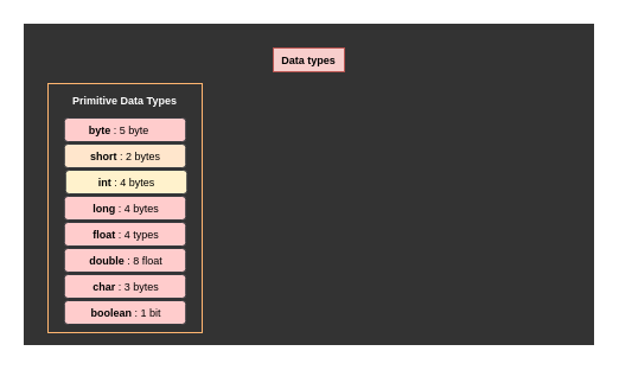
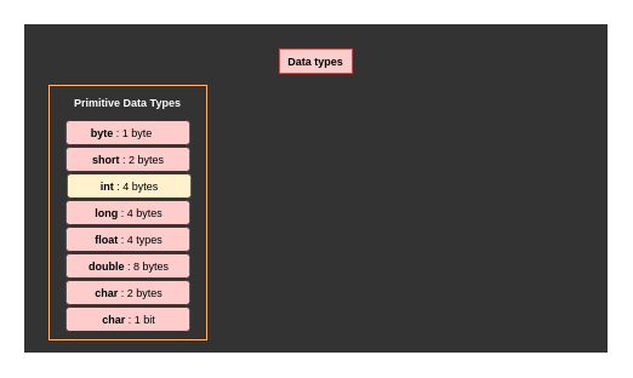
  <mxCell id="0" />
  <mxCell id="1" parent="0" />
  <mxCell id="2" value="" style="rounded=0;whiteSpace=wrap;html=1;fillColor=#333333;strokeColor=#333333;movable=0;resizable=0;rotatable=0;deletable=0;editable=0;locked=1;connectable=0;" vertex="1" parent="1"><mxGeometry width="480" height="270" as="geometry" x="20" y="20" /></mxCell>
  <mxCell id="3" value="&lt;font style=&quot;font-size: 9px;&quot;&gt;&lt;b&gt;Data types&lt;/b&gt;&lt;/font&gt;" style="rounded=0;whiteSpace=wrap;html=1;fillColor=#f8cecc;strokeColor=#b85450;" vertex="1" parent="1"><mxGeometry x="230" y="40" width="60" height="20" as="geometry" /></mxCell>
  <mxCell id="4" value="" style="rounded=0;whiteSpace=wrap;html=1;strokeColor=#FFB570;fillColor=#333333;" vertex="1" parent="1"><mxGeometry x="40" y="70" width="130" height="210" as="geometry" /></mxCell>
  <mxCell id="5" value="" style="rounded=1;whiteSpace=wrap;html=1;fillColor=#ffcccc;strokeColor=#36393d;" vertex="1" parent="1"><mxGeometry x="53.75" y="99" width="102.5" height="20" as="geometry" /></mxCell>
- <mxCell id="6" value="&lt;font style=&quot;font-size: 9px;&quot;&gt;&lt;b style=&quot;&quot;&gt;short&amp;nbsp;&lt;/b&gt;: 2 bytes&lt;/font&gt;" style="rounded=1;whiteSpace=wrap;html=1;fillColor=#ffe6cc;strokeColor=#36393d;" vertex="1" parent="1"><mxGeometry x="53.75" y="121" width="102.5" height="20" as="geometry" /></mxCell>
+ <mxCell id="6" value="&lt;font style=&quot;font-size: 9px;&quot;&gt;&lt;b style=&quot;&quot;&gt;short&amp;nbsp;&lt;/b&gt;: 2 bytes&lt;/font&gt;" style="rounded=1;whiteSpace=wrap;html=1;fillColor=#ffcccc;strokeColor=#36393d;" vertex="1" parent="1"><mxGeometry x="53.75" y="121" width="102.5" height="20" as="geometry" /></mxCell>
  <mxCell id="7" value="&lt;font style=&quot;font-size: 9px;&quot;&gt;&lt;b&gt;int&amp;nbsp;&lt;/b&gt;: 4 bytes&lt;/font&gt;" style="rounded=1;whiteSpace=wrap;html=1;fillColor=#fff2cc;strokeColor=#36393d;" vertex="1" parent="1"><mxGeometry x="54.75" y="143" width="102.5" height="20" as="geometry" /></mxCell>
  <mxCell id="8" value="" style="rounded=1;whiteSpace=wrap;html=1;fillColor=#ffcccc;strokeColor=#36393d;" vertex="1" parent="1"><mxGeometry x="53.75" y="165" width="102.5" height="20" as="geometry" /></mxCell>
  <mxCell id="9" value="" style="rounded=1;whiteSpace=wrap;html=1;fillColor=#ffcccc;strokeColor=#36393d;" vertex="1" parent="1"><mxGeometry x="53.75" y="187" width="102.5" height="20" as="geometry" /></mxCell>
  <mxCell id="10" value="" style="rounded=1;whiteSpace=wrap;html=1;fillColor=#ffcccc;strokeColor=#36393d;" vertex="1" parent="1"><mxGeometry x="53.75" y="209" width="102.5" height="20" as="geometry" /></mxCell>
  <mxCell id="11" value="" style="rounded=1;whiteSpace=wrap;html=1;fillColor=#ffcccc;strokeColor=#36393d;" vertex="1" parent="1"><mxGeometry x="53.75" y="231" width="102.5" height="20" as="geometry" /></mxCell>
  <mxCell id="12" value="" style="rounded=1;whiteSpace=wrap;html=1;fillColor=#ffcccc;strokeColor=#36393d;" vertex="1" parent="1"><mxGeometry x="53.75" y="253" width="102.5" height="20" as="geometry" /></mxCell>
  <mxCell id="13" value="&lt;font style=&quot;font-size: 9px; color: rgb(255, 255, 255);&quot;&gt;&lt;b style=&quot;&quot;&gt;Primitive Data Types&lt;/b&gt;&lt;/font&gt;" style="text;html=1;align=center;verticalAlign=middle;whiteSpace=wrap;rounded=0;" vertex="1" parent="1"><mxGeometry x="45" y="69" width="120" height="30" as="geometry" /></mxCell>
- <mxCell id="14" value="&lt;font style=&quot;color: rgb(0, 0, 0);&quot;&gt;&lt;b style=&quot;&quot;&gt;&lt;font style=&quot;font-size: 9px;&quot;&gt;byte&amp;nbsp;&lt;/font&gt;&lt;/b&gt;&lt;font style=&quot;font-size: 9px;&quot;&gt;: &lt;/font&gt;&lt;font style=&quot;font-size: 9px;&quot;&gt;5 byte&lt;/font&gt;&lt;/font&gt;" style="text;html=1;align=center;verticalAlign=middle;whiteSpace=wrap;rounded=0;" vertex="1" parent="1"><mxGeometry x="54.75" y="94" width="90" height="30" as="geometry" /></mxCell>
+ <mxCell id="14" value="&lt;font style=&quot;color: rgb(0, 0, 0);&quot;&gt;&lt;b style=&quot;&quot;&gt;&lt;font style=&quot;font-size: 9px;&quot;&gt;byte&amp;nbsp;&lt;/font&gt;&lt;/b&gt;&lt;font style=&quot;font-size: 9px;&quot;&gt;: &lt;/font&gt;&lt;font style=&quot;font-size: 9px;&quot;&gt;1 byte&lt;/font&gt;&lt;/font&gt;" style="text;html=1;align=center;verticalAlign=middle;whiteSpace=wrap;rounded=0;" vertex="1" parent="1"><mxGeometry x="54.75" y="94" width="90" height="30" as="geometry" /></mxCell>
  <mxCell id="15" value="&lt;font style=&quot;font-size: 9px;&quot;&gt;&lt;b&gt;long&lt;/b&gt; : 4 bytes&lt;/font&gt;" style="text;html=1;align=center;verticalAlign=middle;whiteSpace=wrap;rounded=0;" vertex="1" parent="1"><mxGeometry x="56" y="160" width="100" height="30" as="geometry" /></mxCell>
  <mxCell id="16" value="&lt;font style=&quot;font-size: 9px;&quot;&gt;&lt;b style=&quot;&quot;&gt;float&lt;/b&gt; : 4 types&lt;/font&gt;" style="text;html=1;align=center;verticalAlign=middle;whiteSpace=wrap;rounded=0;" vertex="1" parent="1"><mxGeometry x="41" y="182" width="130" height="30" as="geometry" /></mxCell>
- <mxCell id="17" value="&lt;font style=&quot;font-size: 9px;&quot;&gt;&lt;b&gt;double&lt;/b&gt; : 8 float&lt;/font&gt;" style="text;html=1;align=center;verticalAlign=middle;whiteSpace=wrap;rounded=0;" vertex="1" parent="1"><mxGeometry x="41" y="204" width="130" height="30" as="geometry" /></mxCell>
- <mxCell id="18" value="&lt;font style=&quot;font-size: 9px;&quot;&gt;&lt;b style=&quot;&quot;&gt;char&lt;/b&gt; : 3 bytes&lt;/font&gt;" style="text;html=1;align=center;verticalAlign=middle;whiteSpace=wrap;rounded=0;" vertex="1" parent="1"><mxGeometry x="66" y="226" width="80" height="30" as="geometry" /></mxCell>
- <mxCell id="19" value="&lt;font style=&quot;font-size: 9px;&quot;&gt;&lt;b&gt;boolean&lt;/b&gt; : 1 bit&lt;/font&gt;" style="text;html=1;align=center;verticalAlign=middle;whiteSpace=wrap;rounded=0;" vertex="1" parent="1"><mxGeometry x="56.25" y="248" width="100" height="30" as="geometry" /></mxCell>
+ <mxCell id="17" value="&lt;font style=&quot;font-size: 9px;&quot;&gt;&lt;b&gt;double&lt;/b&gt; : 8 bytes&lt;/font&gt;" style="text;html=1;align=center;verticalAlign=middle;whiteSpace=wrap;rounded=0;" vertex="1" parent="1"><mxGeometry x="41" y="204" width="130" height="30" as="geometry" /></mxCell>
+ <mxCell id="18" value="&lt;font style=&quot;font-size: 9px;&quot;&gt;&lt;b style=&quot;&quot;&gt;char&lt;/b&gt; : 2 bytes&lt;/font&gt;" style="text;html=1;align=center;verticalAlign=middle;whiteSpace=wrap;rounded=0;" vertex="1" parent="1"><mxGeometry x="66" y="226" width="80" height="30" as="geometry" /></mxCell>
+ <mxCell id="19" value="&lt;font style=&quot;font-size: 9px;&quot;&gt;&lt;b&gt;char&lt;/b&gt; : 1 bit&lt;/font&gt;" style="text;html=1;align=center;verticalAlign=middle;whiteSpace=wrap;rounded=0;" vertex="1" parent="1"><mxGeometry x="56.25" y="248" width="100" height="30" as="geometry" /></mxCell>
